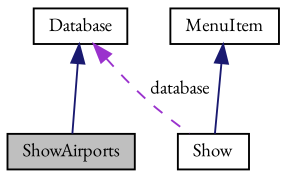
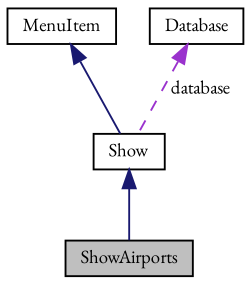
  digraph {
    fontname="EB Garamond"
    node [color=black fillcolor=white fontname="EB Garamond" fontsize=10 shape=record style=filled]
    edge [color=midnightblue dir=back fontname="EB Garamond" fontsize=10 labelfontname=Helvetica labelfontsize=10 style=solid]
    n1 [fillcolor=grey75 fontcolor=black height=0.2 label=ShowAirports width=0.4]
    n2 [height=0.2 label=Show width=0.4]
    n3 [height=0.2 label=MenuItem width=0.4]
    n4 [height=0.2 label=Database width=0.4]
-   n4 -> n1
+   n2 -> n1
    n3 -> n2
    n4 -> n2 [color=darkorchid3 label=" database" style=dashed]
  }
